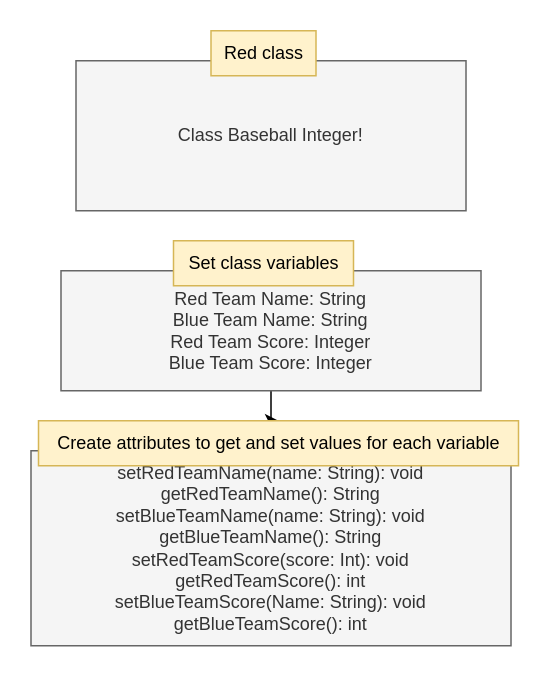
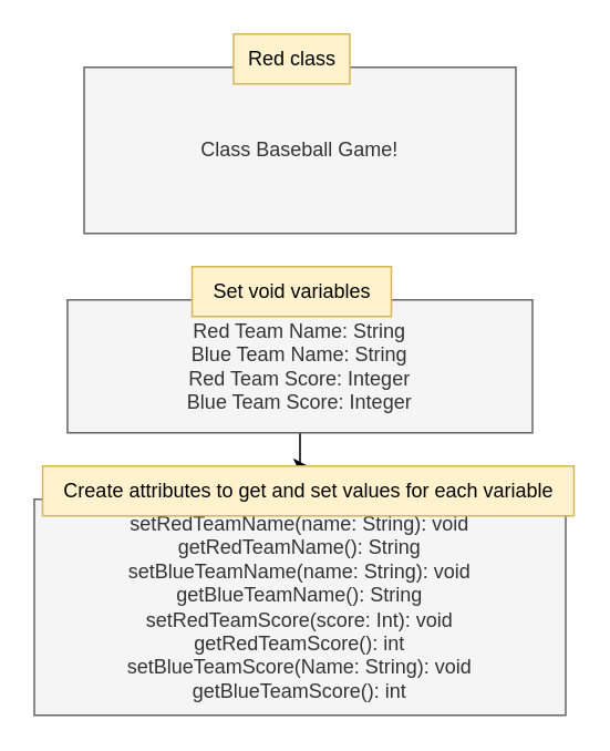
  <mxCell id="0" />
  <mxCell id="1" parent="0" />
- <mxCell id="2" value="Class Baseball Integer!" style="rounded=0;whiteSpace=wrap;html=1;fillColor=#f5f5f5;fontColor=#333333;strokeColor=#666666;" vertex="1" parent="1"><mxGeometry x="50" y="40" width="260" height="100" as="geometry" /></mxCell>
+ <mxCell id="2" value="Class Baseball Game!" style="rounded=0;whiteSpace=wrap;html=1;fillColor=#f5f5f5;fontColor=#333333;strokeColor=#666666;" vertex="1" parent="1"><mxGeometry x="50" y="40" width="260" height="100" as="geometry" /></mxCell>
  <mxCell id="3" value="" style="edgeStyle=orthogonalEdgeStyle;rounded=0;orthogonalLoop=1;jettySize=auto;html=1;" edge="1" parent="1" source="4" target="8"><mxGeometry relative="1" as="geometry" /></mxCell>
  <mxCell id="4" value="Red Team Name: String&lt;br&gt;Blue Team Name: String&lt;br&gt;Red Team Score: Integer&lt;br&gt;Blue Team Score: Integer" style="rounded=0;whiteSpace=wrap;html=1;fillColor=#f5f5f5;fontColor=#333333;strokeColor=#666666;" vertex="1" parent="1"><mxGeometry x="40" y="180" width="280" height="80" as="geometry" /></mxCell>
  <mxCell id="5" value="setRedTeamName(name: String): void&lt;br&gt;getRedTeamName(): String&lt;br&gt;setBlueTeamName(name: String): void&lt;br&gt;getBlueTeamName(): String&lt;br&gt;setRedTeamScore(score: Int): void&lt;br&gt;getRedTeamScore(): int&lt;br&gt;setBlueTeamScore(Name: String): void&lt;br&gt;getBlueTeamScore(): int" style="rounded=0;whiteSpace=wrap;html=1;fillColor=#f5f5f5;fontColor=#333333;strokeColor=#666666;" vertex="1" parent="1"><mxGeometry x="20" y="300" width="320" height="130" as="geometry" /></mxCell>
  <mxCell id="6" value="Red class" style="text;html=1;align=center;verticalAlign=middle;resizable=0;points=[];autosize=1;strokeColor=#d6b656;fillColor=#fff2cc;" vertex="1" parent="1"><mxGeometry x="140" y="20" width="70" height="30" as="geometry" /></mxCell>
- <mxCell id="7" value="Set class variables" style="text;html=1;align=center;verticalAlign=middle;resizable=0;points=[];autosize=1;strokeColor=#d6b656;fillColor=#fff2cc;" vertex="1" parent="1"><mxGeometry x="115" y="160" width="120" height="30" as="geometry" /></mxCell>
+ <mxCell id="7" value="Set void variables" style="text;html=1;align=center;verticalAlign=middle;resizable=0;points=[];autosize=1;strokeColor=#d6b656;fillColor=#fff2cc;" vertex="1" parent="1"><mxGeometry x="115" y="160" width="120" height="30" as="geometry" /></mxCell>
  <mxCell id="8" value="Create attributes to get and set values for each variable" style="text;html=1;align=center;verticalAlign=middle;resizable=0;points=[];autosize=1;strokeColor=#d6b656;fillColor=#fff2cc;" vertex="1" parent="1"><mxGeometry x="25" y="280" width="320" height="30" as="geometry" /></mxCell>
